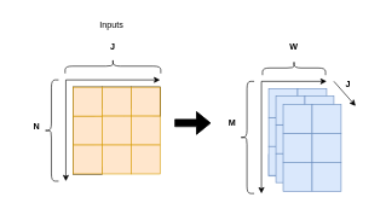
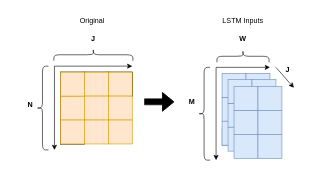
  <mxCell id="0" />
  <mxCell id="1" parent="0" />
  <mxCell id="2" value="" style="shape=flexArrow;endArrow=classic;html=1;rounded=0;fillColor=#000000;" edge="1" parent="1"><mxGeometry width="50" height="50" relative="1" as="geometry"><mxPoint x="240" y="169.66" as="sourcePoint" /><mxPoint x="290" y="169.66" as="targetPoint" /><Array as="points"><mxPoint x="270" y="169.66" /></Array></mxGeometry></mxCell>
- <mxCell id="3" value="Inputs&amp;nbsp;" style="text;html=1;strokeColor=none;fillColor=none;align=center;verticalAlign=middle;whiteSpace=wrap;rounded=0;" vertex="1" parent="1"><mxGeometry x="125" y="20" width="60" height="30" as="geometry" /></mxCell>
+ <mxCell id="3" value="Original&amp;nbsp;" style="text;html=1;strokeColor=none;fillColor=none;align=center;verticalAlign=middle;whiteSpace=wrap;rounded=0;" vertex="1" parent="1"><mxGeometry x="125" y="20" width="60" height="30" as="geometry" /></mxCell>
+ <mxCell id="4" value="LSTM Inputs" style="text;html=1;strokeColor=none;fillColor=none;align=center;verticalAlign=middle;whiteSpace=wrap;rounded=0;" vertex="1" parent="1"><mxGeometry x="365" y="20" width="80" height="30" as="geometry" /></mxCell>
  <mxCell id="5" value="" style="endArrow=classic;html=1;rounded=0;" edge="1" parent="1"><mxGeometry width="50" height="50" relative="1" as="geometry"><mxPoint x="360" y="112" as="sourcePoint" /><mxPoint x="450" y="112" as="targetPoint" /></mxGeometry></mxCell>
  <mxCell id="6" value="" style="endArrow=classic;html=1;rounded=0;" edge="1" parent="1"><mxGeometry width="50" height="50" relative="1" as="geometry"><mxPoint x="360" y="112" as="sourcePoint" /><mxPoint x="360" y="267" as="targetPoint" /></mxGeometry></mxCell>
  <mxCell id="7" value="&lt;b&gt;N*&lt;/b&gt;" style="text;html=1;strokeColor=#6c8ebf;fillColor=#dae8fc;align=center;verticalAlign=middle;whiteSpace=wrap;rounded=0;" vertex="1" parent="1"><mxGeometry x="370" y="213" width="60" height="30" as="geometry" /></mxCell>
  <mxCell id="8" value="&lt;b&gt;W&lt;/b&gt;" style="text;html=1;strokeColor=none;fillColor=none;align=center;verticalAlign=middle;whiteSpace=wrap;rounded=0;" vertex="1" parent="1"><mxGeometry x="375" y="50" width="60" height="30" as="geometry" /></mxCell>
  <mxCell id="9" value="" style="shape=curlyBracket;whiteSpace=wrap;html=1;rounded=1;fillColor=none;rotation=90;" vertex="1" parent="1"><mxGeometry x="395" y="50" width="20" height="87" as="geometry" /></mxCell>
  <mxCell id="10" value="" style="shape=curlyBracket;whiteSpace=wrap;html=1;rounded=1;fillColor=none;rotation=0;" vertex="1" parent="1"><mxGeometry x="330" y="112" width="20" height="155" as="geometry" /></mxCell>
  <mxCell id="11" value="" style="whiteSpace=wrap;html=1;aspect=fixed;fillColor=#dae8fc;strokeColor=#6c8ebf;" vertex="1" parent="1"><mxGeometry x="370" y="162" width="40" height="40" as="geometry" /></mxCell>
  <mxCell id="12" value="" style="whiteSpace=wrap;html=1;aspect=fixed;fillColor=#dae8fc;strokeColor=#6c8ebf;" vertex="1" parent="1"><mxGeometry x="370" y="122" width="40" height="40" as="geometry" /></mxCell>
  <mxCell id="13" value="" style="whiteSpace=wrap;html=1;aspect=fixed;fillColor=#dae8fc;strokeColor=#6c8ebf;" vertex="1" parent="1"><mxGeometry x="410" y="122" width="40" height="40" as="geometry" /></mxCell>
  <mxCell id="14" value="" style="whiteSpace=wrap;html=1;aspect=fixed;fillColor=#dae8fc;strokeColor=#6c8ebf;" vertex="1" parent="1"><mxGeometry x="370" y="202" width="40" height="40" as="geometry" /></mxCell>
  <mxCell id="15" value="" style="whiteSpace=wrap;html=1;aspect=fixed;fillColor=#dae8fc;strokeColor=#6c8ebf;" vertex="1" parent="1"><mxGeometry x="380" y="172" width="40" height="40" as="geometry" /></mxCell>
  <mxCell id="16" value="" style="whiteSpace=wrap;html=1;aspect=fixed;fillColor=#dae8fc;strokeColor=#6c8ebf;" vertex="1" parent="1"><mxGeometry x="380" y="132" width="40" height="40" as="geometry" /></mxCell>
  <mxCell id="17" value="" style="whiteSpace=wrap;html=1;aspect=fixed;fillColor=#dae8fc;strokeColor=#6c8ebf;" vertex="1" parent="1"><mxGeometry x="420" y="132" width="40" height="40" as="geometry" /></mxCell>
  <mxCell id="18" value="" style="whiteSpace=wrap;html=1;aspect=fixed;fillColor=#dae8fc;strokeColor=#6c8ebf;" vertex="1" parent="1"><mxGeometry x="380" y="212" width="40" height="40" as="geometry" /></mxCell>
  <mxCell id="19" value="" style="endArrow=classic;html=1;rounded=0;fillColor=#000000;" edge="1" parent="1"><mxGeometry width="50" height="50" relative="1" as="geometry"><mxPoint x="460" y="112" as="sourcePoint" /><mxPoint x="490" y="146" as="targetPoint" /></mxGeometry></mxCell>
  <mxCell id="20" value="" style="whiteSpace=wrap;html=1;aspect=fixed;fillColor=none;" vertex="1" parent="1"><mxGeometry x="100" y="120" width="40" height="40" as="geometry" /></mxCell>
  <mxCell id="21" value="" style="whiteSpace=wrap;html=1;aspect=fixed;fillColor=none;" vertex="1" parent="1"><mxGeometry x="100" y="160" width="40" height="40" as="geometry" /></mxCell>
  <mxCell id="22" value="" style="whiteSpace=wrap;html=1;aspect=fixed;fillColor=none;" vertex="1" parent="1"><mxGeometry x="140" y="120" width="40" height="40" as="geometry" /></mxCell>
  <mxCell id="23" value="" style="whiteSpace=wrap;html=1;aspect=fixed;fillColor=none;" vertex="1" parent="1"><mxGeometry x="180" y="120" width="40" height="40" as="geometry" /></mxCell>
  <mxCell id="24" value="" style="whiteSpace=wrap;html=1;aspect=fixed;fillColor=none;" vertex="1" parent="1"><mxGeometry x="100" y="200" width="40" height="40" as="geometry" /></mxCell>
  <mxCell id="25" value="" style="endArrow=classic;html=1;rounded=0;" edge="1" parent="1"><mxGeometry width="50" height="50" relative="1" as="geometry"><mxPoint x="90" y="110" as="sourcePoint" /><mxPoint x="220" y="110" as="targetPoint" /></mxGeometry></mxCell>
  <mxCell id="26" value="" style="endArrow=classic;html=1;rounded=0;" edge="1" parent="1"><mxGeometry width="50" height="50" relative="1" as="geometry"><mxPoint x="90" y="110" as="sourcePoint" /><mxPoint x="90" y="250" as="targetPoint" /></mxGeometry></mxCell>
  <mxCell id="27" value="&lt;b&gt;J&lt;/b&gt;" style="text;html=1;strokeColor=none;fillColor=none;align=center;verticalAlign=middle;whiteSpace=wrap;rounded=0;" vertex="1" parent="1"><mxGeometry x="125" y="50" width="60" height="30" as="geometry" /></mxCell>
  <mxCell id="28" value="&lt;b&gt;N&lt;/b&gt;" style="text;html=1;strokeColor=none;fillColor=none;align=center;verticalAlign=middle;whiteSpace=wrap;rounded=0;" vertex="1" parent="1"><mxGeometry x="20" y="160" width="60" height="30" as="geometry" /></mxCell>
  <mxCell id="29" value="" style="shape=curlyBracket;whiteSpace=wrap;html=1;rounded=1;fillColor=none;rotation=90;" vertex="1" parent="1"><mxGeometry x="145" y="25" width="20" height="132" as="geometry" /></mxCell>
  <mxCell id="30" value="" style="shape=curlyBracket;whiteSpace=wrap;html=1;rounded=1;fillColor=none;rotation=0;" vertex="1" parent="1"><mxGeometry x="60" y="110" width="20" height="140" as="geometry" /></mxCell>
  <mxCell id="31" value="" style="whiteSpace=wrap;html=1;aspect=fixed;fillColor=none;" vertex="1" parent="1"><mxGeometry x="100" y="160" width="40" height="40" as="geometry" /></mxCell>
  <mxCell id="32" value="" style="whiteSpace=wrap;html=1;aspect=fixed;fillColor=none;" vertex="1" parent="1"><mxGeometry x="100" y="120" width="40" height="40" as="geometry" /></mxCell>
  <mxCell id="33" value="" style="whiteSpace=wrap;html=1;aspect=fixed;fillColor=none;" vertex="1" parent="1"><mxGeometry x="140" y="120" width="40" height="40" as="geometry" /></mxCell>
  <mxCell id="34" value="" style="whiteSpace=wrap;html=1;aspect=fixed;fillColor=none;" vertex="1" parent="1"><mxGeometry x="180" y="120" width="40" height="40" as="geometry" /></mxCell>
  <mxCell id="35" value="" style="whiteSpace=wrap;html=1;aspect=fixed;fillColor=none;" vertex="1" parent="1"><mxGeometry x="100" y="200" width="40" height="40" as="geometry" /></mxCell>
  <mxCell id="36" value="" style="whiteSpace=wrap;html=1;aspect=fixed;fillColor=#ffe6cc;strokeColor=#d79b00;" vertex="1" parent="1"><mxGeometry x="130" y="150" width="40" height="40" as="geometry" /></mxCell>
  <mxCell id="37" value="" style="whiteSpace=wrap;html=1;aspect=fixed;fillColor=#ffe6cc;strokeColor=#d79b00;" vertex="1" parent="1"><mxGeometry x="130" y="190" width="40" height="40" as="geometry" /></mxCell>
  <mxCell id="38" value="" style="whiteSpace=wrap;html=1;aspect=fixed;fillColor=#ffe6cc;strokeColor=#d79b00;" vertex="1" parent="1"><mxGeometry x="170" y="150" width="40" height="40" as="geometry" /></mxCell>
  <mxCell id="39" value="" style="whiteSpace=wrap;html=1;aspect=fixed;fillColor=#ffe6cc;strokeColor=#d79b00;" vertex="1" parent="1"><mxGeometry x="170" y="190" width="40" height="40" as="geometry" /></mxCell>
  <mxCell id="40" value="" style="group" vertex="1" connectable="0" parent="1"><mxGeometry x="100" y="120" width="120" height="120" as="geometry" /></mxCell>
  <mxCell id="41" value="" style="whiteSpace=wrap;html=1;aspect=fixed;fillColor=#ffe6cc;strokeColor=#d79b00;" vertex="1" parent="40"><mxGeometry y="40" width="40" height="40" as="geometry" /></mxCell>
  <mxCell id="42" value="" style="whiteSpace=wrap;html=1;aspect=fixed;fillColor=#ffe6cc;strokeColor=#d79b00;" vertex="1" parent="40"><mxGeometry width="40" height="40" as="geometry" /></mxCell>
  <mxCell id="43" value="" style="whiteSpace=wrap;html=1;aspect=fixed;fillColor=#ffe6cc;strokeColor=#d79b00;" vertex="1" parent="40"><mxGeometry x="40" width="40" height="40" as="geometry" /></mxCell>
  <mxCell id="44" value="" style="whiteSpace=wrap;html=1;aspect=fixed;fillColor=#ffe6cc;strokeColor=#d79b00;" vertex="1" parent="40"><mxGeometry x="80" width="40" height="40" as="geometry" /></mxCell>
  <mxCell id="45" value="" style="whiteSpace=wrap;html=1;aspect=fixed;fillColor=#ffe6cc;strokeColor=#d79b00;" vertex="1" parent="40"><mxGeometry y="80" width="40" height="40" as="geometry" /></mxCell>
  <mxCell id="46" value="" style="whiteSpace=wrap;html=1;aspect=fixed;fillColor=#ffe6cc;strokeColor=#d79b00;" vertex="1" parent="40"><mxGeometry x="40" y="40" width="40" height="40" as="geometry" /></mxCell>
  <mxCell id="47" value="" style="whiteSpace=wrap;html=1;aspect=fixed;fillColor=#ffe6cc;strokeColor=#d79b00;" vertex="1" parent="40"><mxGeometry x="40" y="80" width="40" height="40" as="geometry" /></mxCell>
  <mxCell id="48" value="" style="whiteSpace=wrap;html=1;aspect=fixed;fillColor=#ffe6cc;strokeColor=#d79b00;" vertex="1" parent="40"><mxGeometry x="80" y="40" width="40" height="40" as="geometry" /></mxCell>
  <mxCell id="49" value="" style="whiteSpace=wrap;html=1;aspect=fixed;fillColor=#ffe6cc;strokeColor=#d79b00;" vertex="1" parent="40"><mxGeometry x="80" y="80" width="40" height="40" as="geometry" /></mxCell>
  <mxCell id="50" value="" style="whiteSpace=wrap;html=1;aspect=fixed;fillColor=#dae8fc;strokeColor=#6c8ebf;" vertex="1" parent="1"><mxGeometry x="390" y="184" width="40" height="40" as="geometry" /></mxCell>
  <mxCell id="51" value="" style="whiteSpace=wrap;html=1;aspect=fixed;fillColor=#dae8fc;strokeColor=#6c8ebf;" vertex="1" parent="1"><mxGeometry x="390" y="144" width="40" height="40" as="geometry" /></mxCell>
  <mxCell id="52" value="" style="whiteSpace=wrap;html=1;aspect=fixed;fillColor=#dae8fc;strokeColor=#6c8ebf;" vertex="1" parent="1"><mxGeometry x="430" y="144" width="40" height="40" as="geometry" /></mxCell>
  <mxCell id="53" value="" style="whiteSpace=wrap;html=1;aspect=fixed;fillColor=#dae8fc;strokeColor=#6c8ebf;" vertex="1" parent="1"><mxGeometry x="390" y="224" width="40" height="40" as="geometry" /></mxCell>
  <mxCell id="54" value="" style="whiteSpace=wrap;html=1;aspect=fixed;fillColor=#dae8fc;strokeColor=#6c8ebf;" vertex="1" parent="1"><mxGeometry x="430" y="184" width="40" height="40" as="geometry" /></mxCell>
  <mxCell id="55" value="" style="whiteSpace=wrap;html=1;aspect=fixed;fillColor=#dae8fc;strokeColor=#6c8ebf;" vertex="1" parent="1"><mxGeometry x="430" y="224" width="40" height="40" as="geometry" /></mxCell>
  <mxCell id="56" value="&lt;b&gt;J&lt;/b&gt;" style="text;html=1;strokeColor=none;fillColor=none;align=center;verticalAlign=middle;whiteSpace=wrap;rounded=0;" vertex="1" parent="1"><mxGeometry x="450" y="102" width="60" height="30" as="geometry" /></mxCell>
  <mxCell id="57" value="&lt;b&gt;M&lt;/b&gt;" style="text;html=1;strokeColor=none;fillColor=none;align=center;verticalAlign=middle;whiteSpace=wrap;rounded=0;" vertex="1" parent="1"><mxGeometry x="290" y="155" width="60" height="30" as="geometry" /></mxCell>
